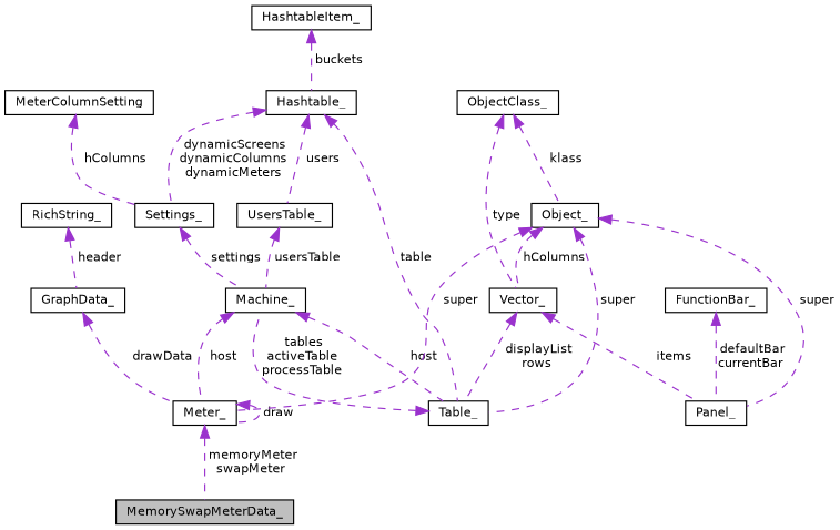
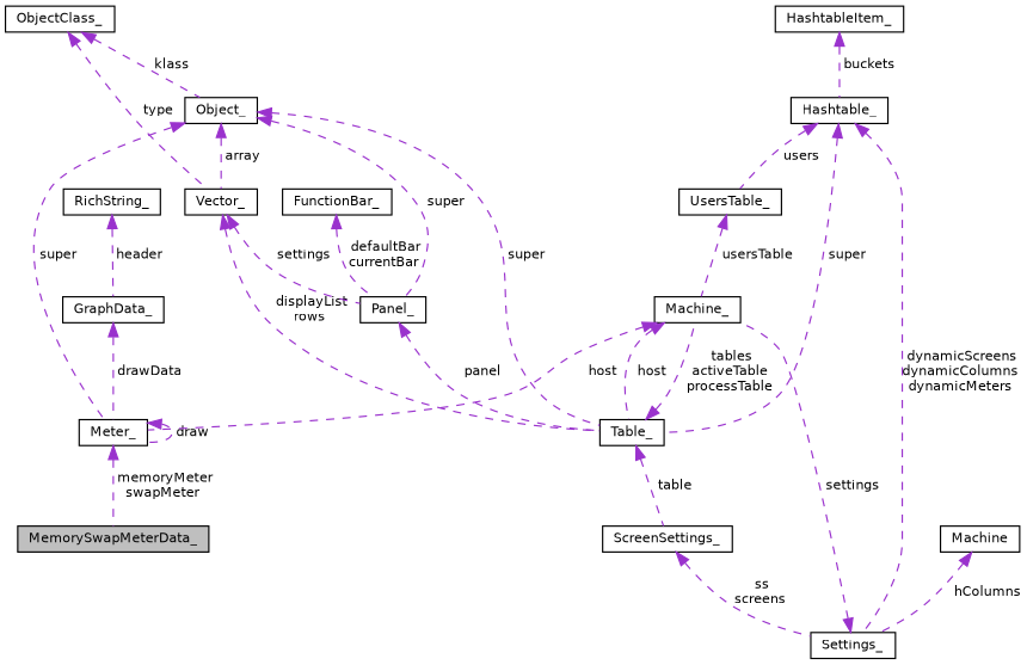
  digraph {
    node [color=black fillcolor=white fontname=Helvetica fontsize=10 shape=record style=filled]
    edge [color=darkorchid3 dir=back fontname=Helvetica fontsize=10 labelfontname=Helvetica labelfontsize=10 style=dashed]
    n1 [fillcolor=grey75 fontcolor=black height=0.2 label=MemorySwapMeterData_ width=0.4]
    n2 [height=0.2 label=Meter_ width=0.4]
    n3 [height=0.2 label=Machine_ width=0.4]
    n4 [height=0.2 label=Table_ width=0.4]
+   n5 [height=0.2 label=ScreenSettings_ width=0.4]
    n6 [height=0.2 label=Settings_ width=0.4]
    n7 [height=0.2 label=Vector_ width=0.4]
    n8 [height=0.2 label=Panel_ width=0.4]
    n9 [height=0.2 label=ObjectClass_ width=0.4]
    n10 [height=0.2 label=Object_ width=0.4]
    n11 [height=0.2 label=Hashtable_ width=0.4]
    n12 [height=0.2 label=UsersTable_ width=0.4]
    n13 [height=0.2 label=HashtableItem_ width=0.4]
    n14 [height=0.2 label=RichString_ width=0.4]
    n15 [height=0.2 label=GraphData_ width=0.4]
    n16 [height=0.2 label=FunctionBar_ width=0.4]
-   n17 [height=0.2 label=MeterColumnSetting width=0.4]
+   n17 [height=0.2 label=Machine width=0.4]
    n2 -> n1 [label=" memoryMeter\nswapMeter"]
    n2 -> n2 [label=" draw"]
    n3 -> n2 [label=" host"]
    n3 -> n4 [label=" host"]
    n4 -> n3 [label=" tables\nactiveTable\nprocessTable"]
+   n4 -> n5 [label=" table"]
+   n5 -> n6 [label=" ss\nscreens"]
    n6 -> n3 [label=" settings"]
    n7 -> n4 [label=" displayList\nrows"]
-   n7 -> n8 [label=" items"]
+   n7 -> n8 [label=" settings"]
+   n8 -> n4 [label=" panel"]
    n9 -> n7 [label=" type"]
    n9 -> n10 [label=" klass"]
    n10 -> n2 [label=" super"]
    n10 -> n4 [label=" super"]
-   n10 -> n7 [label=" hColumns"]
+   n10 -> n7 [label=" array"]
    n10 -> n8 [label=" super"]
-   n11 -> n4 [label=" table"]
+   n11 -> n4 [label=" super"]
    n11 -> n6 [label=" dynamicScreens\ndynamicColumns\ndynamicMeters"]
    n11 -> n12 [label=" users"]
    n12 -> n3 [label=" usersTable"]
    n13 -> n11 [label=" buckets"]
    n14 -> n15 [label=" header"]
    n15 -> n2 [label=" drawData"]
    n16 -> n8 [label=" defaultBar\ncurrentBar"]
    n17 -> n6 [label=" hColumns"]
  }
